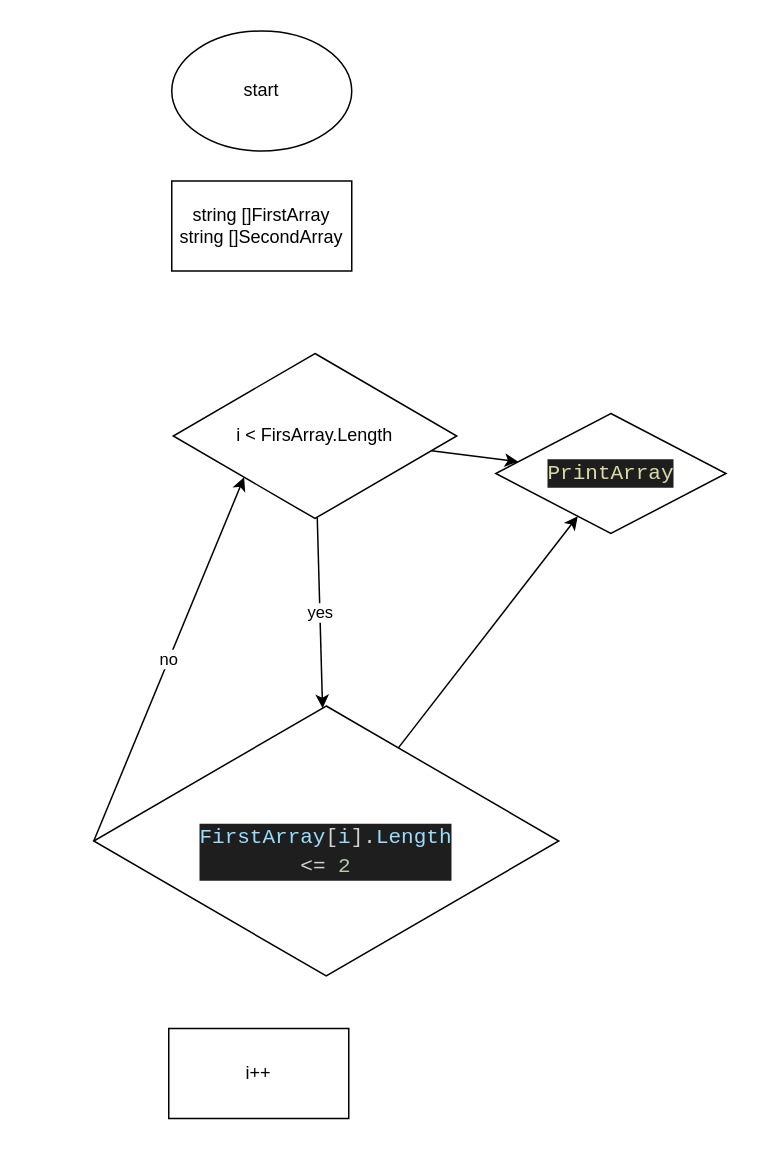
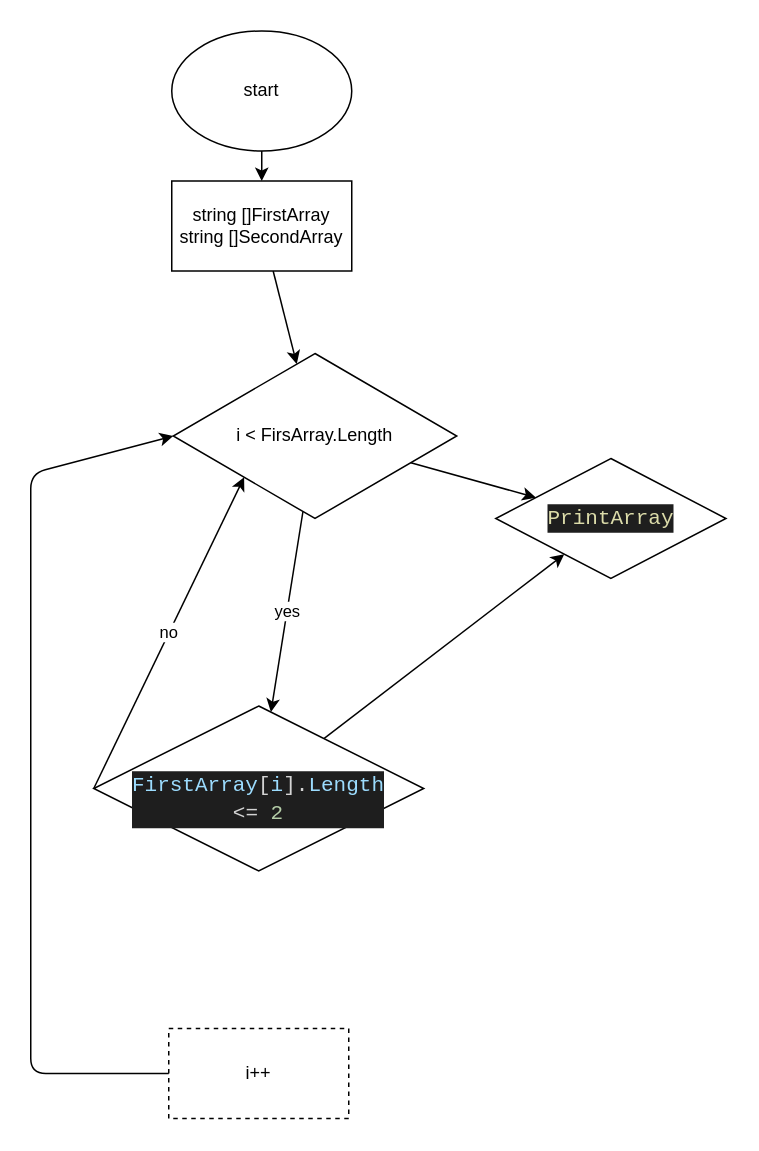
  <mxCell id="0" />
  <mxCell id="1" parent="0" />
+ <mxCell id="2" value="" style="edgeStyle=none;html=1;" edge="1" parent="1" source="3" target="5"><mxGeometry relative="1" as="geometry" /></mxCell>
  <mxCell id="3" value="start&lt;br&gt;" style="ellipse;whiteSpace=wrap;html=1;" vertex="1" parent="1"><mxGeometry x="114" y="20" width="120" height="80" as="geometry" /></mxCell>
+ <mxCell id="4" value="" style="edgeStyle=none;html=1;" edge="1" parent="1" source="5" target="8"><mxGeometry relative="1" as="geometry" /></mxCell>
  <mxCell id="5" value="string []FirstArray&lt;br&gt;string []SecondArray" style="whiteSpace=wrap;html=1;" vertex="1" parent="1"><mxGeometry x="114" y="120" width="120" height="60" as="geometry" /></mxCell>
  <mxCell id="6" value="yes" style="edgeStyle=none;html=1;" edge="1" parent="1" source="8" target="10"><mxGeometry relative="1" as="geometry" /></mxCell>
  <mxCell id="7" value="" style="edgeStyle=none;html=1;" edge="1" parent="1" source="8" target="14"><mxGeometry relative="1" as="geometry" /></mxCell>
  <mxCell id="8" value="i &amp;lt; FirsArray.Length&lt;br&gt;" style="rhombus;whiteSpace=wrap;html=1;" vertex="1" parent="1"><mxGeometry x="115" y="235" width="189" height="110" as="geometry" /></mxCell>
  <mxCell id="9" value="" style="edgeStyle=none;html=1;" edge="1" parent="1" source="10" target="14"><mxGeometry relative="1" as="geometry" /></mxCell>
- <mxCell id="10" value="&lt;br&gt;&lt;br&gt;&lt;div style=&quot;color: rgb(212 , 212 , 212) ; background-color: rgb(30 , 30 , 30) ; font-family: &amp;#34;consolas&amp;#34; , &amp;#34;courier new&amp;#34; , monospace ; font-weight: normal ; font-size: 14px ; line-height: 19px&quot;&gt;&lt;div&gt;&lt;span style=&quot;color: #9cdcfe&quot;&gt;FirstArray&lt;/span&gt;&lt;span style=&quot;color: #d4d4d4&quot;&gt;[&lt;/span&gt;&lt;span style=&quot;color: #9cdcfe&quot;&gt;i&lt;/span&gt;&lt;span style=&quot;color: #d4d4d4&quot;&gt;]&lt;/span&gt;&lt;span style=&quot;color: #d4d4d4&quot;&gt;.&lt;/span&gt;&lt;span style=&quot;color: #9cdcfe&quot;&gt;Length&lt;/span&gt;&lt;/div&gt;&lt;div&gt;&lt;span style=&quot;color: #d4d4d4&quot;&gt; &lt;/span&gt;&lt;span style=&quot;color: #d4d4d4&quot;&gt;&amp;lt;=&lt;/span&gt;&lt;span style=&quot;color: #d4d4d4&quot;&gt; &lt;/span&gt;&lt;span style=&quot;color: #b5cea8&quot;&gt;2&lt;/span&gt;&lt;/div&gt;&lt;/div&gt;&lt;br&gt;" style="rhombus;whiteSpace=wrap;html=1;" vertex="1" parent="1"><mxGeometry x="62" y="470" width="310" height="180" as="geometry" /></mxCell>
- <mxCell id="11" value="i++" style="whiteSpace=wrap;html=1;" vertex="1" parent="1"><mxGeometry x="112" y="685" width="120" height="60" as="geometry" /></mxCell>
+ <mxCell id="10" value="&lt;br&gt;&lt;br&gt;&lt;div style=&quot;color: rgb(212 , 212 , 212) ; background-color: rgb(30 , 30 , 30) ; font-family: &amp;#34;consolas&amp;#34; , &amp;#34;courier new&amp;#34; , monospace ; font-weight: normal ; font-size: 14px ; line-height: 19px&quot;&gt;&lt;div&gt;&lt;span style=&quot;color: #9cdcfe&quot;&gt;FirstArray&lt;/span&gt;&lt;span style=&quot;color: #d4d4d4&quot;&gt;[&lt;/span&gt;&lt;span style=&quot;color: #9cdcfe&quot;&gt;i&lt;/span&gt;&lt;span style=&quot;color: #d4d4d4&quot;&gt;]&lt;/span&gt;&lt;span style=&quot;color: #d4d4d4&quot;&gt;.&lt;/span&gt;&lt;span style=&quot;color: #9cdcfe&quot;&gt;Length&lt;/span&gt;&lt;/div&gt;&lt;div&gt;&lt;span style=&quot;color: #d4d4d4&quot;&gt; &lt;/span&gt;&lt;span style=&quot;color: #d4d4d4&quot;&gt;&amp;lt;=&lt;/span&gt;&lt;span style=&quot;color: #d4d4d4&quot;&gt; &lt;/span&gt;&lt;span style=&quot;color: #b5cea8&quot;&gt;2&lt;/span&gt;&lt;/div&gt;&lt;/div&gt;&lt;br&gt;" style="rhombus;whiteSpace=wrap;html=1;" vertex="1" parent="1"><mxGeometry x="62" y="470" width="220" height="110" as="geometry" /></mxCell>
+ <mxCell id="11" value="i++" style="whiteSpace=wrap;html=1;dashed=1;" vertex="1" parent="1"><mxGeometry x="112" y="685" width="120" height="60" as="geometry" /></mxCell>
+ <mxCell id="12" value="" style="endArrow=classic;html=1;exitX=0;exitY=0.5;exitDx=0;exitDy=0;entryX=0;entryY=0.5;entryDx=0;entryDy=0;" edge="1" parent="1" source="11" target="8"><mxGeometry width="50" height="50" relative="1" as="geometry"><mxPoint x="340" y="640" as="sourcePoint" /><mxPoint x="-60" y="715" as="targetPoint" /><Array as="points"><mxPoint x="20" y="715" /><mxPoint x="20" y="315" /></Array></mxGeometry></mxCell>
  <mxCell id="13" value="no" style="endArrow=classic;html=1;exitX=0;exitY=0.5;exitDx=0;exitDy=0;entryX=0;entryY=1;entryDx=0;entryDy=0;" edge="1" parent="1" source="10" target="8"><mxGeometry width="50" height="50" relative="1" as="geometry"><mxPoint x="340" y="540" as="sourcePoint" /><mxPoint x="390" y="490" as="targetPoint" /></mxGeometry></mxCell>
- <mxCell id="14" value="&lt;div style=&quot;color: rgb(212 , 212 , 212) ; background-color: rgb(30 , 30 , 30) ; font-family: &amp;#34;consolas&amp;#34; , &amp;#34;courier new&amp;#34; , monospace ; font-size: 14px ; line-height: 19px&quot;&gt;&lt;span style=&quot;color: #dcdcaa&quot;&gt;PrintArray&lt;/span&gt;&lt;/div&gt;" style="rhombus;whiteSpace=wrap;html=1;" vertex="1" parent="1"><mxGeometry x="330" y="275" width="153.5" height="80" as="geometry" /></mxCell>
+ <mxCell id="14" value="&lt;div style=&quot;color: rgb(212 , 212 , 212) ; background-color: rgb(30 , 30 , 30) ; font-family: &amp;#34;consolas&amp;#34; , &amp;#34;courier new&amp;#34; , monospace ; font-size: 14px ; line-height: 19px&quot;&gt;&lt;span style=&quot;color: #dcdcaa&quot;&gt;PrintArray&lt;/span&gt;&lt;/div&gt;" style="rhombus;whiteSpace=wrap;html=1;" vertex="1" parent="1"><mxGeometry x="330" y="305" width="153.5" height="80" as="geometry" /></mxCell>
